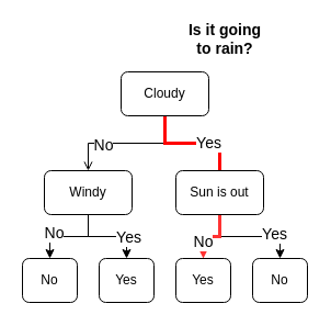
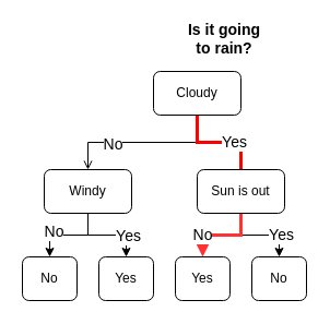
  <mxCell id="0" />
  <mxCell id="1" parent="0" />
  <mxCell id="2" style="edgeStyle=orthogonalEdgeStyle;rounded=0;orthogonalLoop=1;jettySize=auto;html=1;exitX=0.5;exitY=1;exitDx=0;exitDy=0;entryX=0.5;entryY=0;entryDx=0;entryDy=0;endArrow=open;" edge="1" parent="1" source="6" target="17"><mxGeometry relative="1" as="geometry" /></mxCell>
  <mxCell id="3" value="No" style="edgeLabel;html=1;align=center;verticalAlign=middle;resizable=0;points=[];fontSize=14;" vertex="1" connectable="0" parent="2"><mxGeometry x="0.367" y="1" relative="1" as="geometry"><mxPoint as="offset" /></mxGeometry></mxCell>
  <mxCell id="4" style="edgeStyle=orthogonalEdgeStyle;rounded=0;orthogonalLoop=1;jettySize=auto;html=1;exitX=0.5;exitY=1;exitDx=0;exitDy=0;entryX=0.5;entryY=0;entryDx=0;entryDy=0;strokeColor=#FF0000;strokeWidth=3;endArrow=none;" edge="1" parent="1" source="6" target="12"><mxGeometry relative="1" as="geometry" /></mxCell>
  <mxCell id="5" value="Yes" style="edgeLabel;html=1;align=center;verticalAlign=middle;resizable=0;points=[];fontSize=14;" vertex="1" connectable="0" parent="4"><mxGeometry x="0.283" y="1" relative="1" as="geometry"><mxPoint as="offset" /></mxGeometry></mxCell>
- <mxCell id="6" value="Cloudy" style="rounded=1;whiteSpace=wrap;html=1;" parent="1" vertex="1"><mxGeometry x="110" y="65" width="80" height="40" as="geometry" /></mxCell>
+ <mxCell id="6" value="Cloudy" style="rounded=1;whiteSpace=wrap;html=1;" parent="1" vertex="1"><mxGeometry x="140" y="65" width="80" height="40" as="geometry" /></mxCell>
  <mxCell id="7" value="&lt;font style=&quot;font-size: 14px&quot;&gt;&lt;b&gt;Is it going to rain?&lt;/b&gt;&lt;/font&gt;" style="text;html=1;strokeColor=none;fillColor=none;align=center;verticalAlign=middle;whiteSpace=wrap;rounded=0;" vertex="1" parent="1"><mxGeometry x="165" y="20" width="80" height="30" as="geometry" /></mxCell>
  <mxCell id="8" style="edgeStyle=orthogonalEdgeStyle;rounded=0;orthogonalLoop=1;jettySize=auto;html=1;exitX=0.5;exitY=1;exitDx=0;exitDy=0;entryX=0.5;entryY=0;entryDx=0;entryDy=0;" edge="1" parent="1" source="12" target="20"><mxGeometry relative="1" as="geometry" /></mxCell>
  <mxCell id="9" value="Yes" style="edgeLabel;html=1;align=center;verticalAlign=middle;resizable=0;points=[];fontSize=14;" vertex="1" connectable="0" parent="8"><mxGeometry x="0.467" y="2" relative="1" as="geometry"><mxPoint x="-1" y="-1" as="offset" /></mxGeometry></mxCell>
  <mxCell id="10" style="edgeStyle=orthogonalEdgeStyle;rounded=0;orthogonalLoop=1;jettySize=auto;html=1;exitX=0.5;exitY=1;exitDx=0;exitDy=0;entryX=0.5;entryY=0;entryDx=0;entryDy=0;strokeWidth=3;strokeColor=#FF3333;" edge="1" parent="1" source="12" target="21"><mxGeometry relative="1" as="geometry" /></mxCell>
  <mxCell id="11" value="No" style="edgeLabel;html=1;align=center;verticalAlign=middle;resizable=0;points=[];fontSize=14;" vertex="1" connectable="0" parent="10"><mxGeometry x="0.467" y="-2" relative="1" as="geometry"><mxPoint x="1" y="-1" as="offset" /></mxGeometry></mxCell>
- <mxCell id="12" value="Sun is out" style="rounded=1;whiteSpace=wrap;html=1;" vertex="1" parent="1"><mxGeometry x="160" y="155" width="80" height="40" as="geometry" /></mxCell>
+ <mxCell id="12" value="Sun is out" style="rounded=1;whiteSpace=wrap;html=1;" vertex="1" parent="1"><mxGeometry x="180" y="155" width="80" height="40" as="geometry" /></mxCell>
  <mxCell id="13" style="edgeStyle=orthogonalEdgeStyle;rounded=0;orthogonalLoop=1;jettySize=auto;html=1;exitX=0.5;exitY=1;exitDx=0;exitDy=0;entryX=0.5;entryY=0;entryDx=0;entryDy=0;" edge="1" parent="1" source="17" target="19"><mxGeometry relative="1" as="geometry" /></mxCell>
  <mxCell id="14" value="Yes" style="edgeLabel;html=1;align=center;verticalAlign=middle;resizable=0;points=[];fontSize=14;" vertex="1" connectable="0" parent="13"><mxGeometry x="0.467" y="1" relative="1" as="geometry"><mxPoint as="offset" /></mxGeometry></mxCell>
  <mxCell id="15" style="edgeStyle=orthogonalEdgeStyle;rounded=0;orthogonalLoop=1;jettySize=auto;html=1;exitX=0.5;exitY=1;exitDx=0;exitDy=0;entryX=0.5;entryY=0;entryDx=0;entryDy=0;" edge="1" parent="1" target="18"><mxGeometry relative="1" as="geometry"><mxPoint x="80" y="205" as="sourcePoint" /><Array as="points"><mxPoint x="80" y="215" /><mxPoint x="45" y="215" /></Array></mxGeometry></mxCell>
  <mxCell id="16" value="No" style="edgeLabel;html=1;align=center;verticalAlign=middle;resizable=0;points=[];fontSize=14;" vertex="1" connectable="0" parent="15"><mxGeometry x="0.292" y="-4" relative="1" as="geometry"><mxPoint as="offset" /></mxGeometry></mxCell>
  <mxCell id="17" value="Windy" style="rounded=1;whiteSpace=wrap;html=1;" vertex="1" parent="1"><mxGeometry x="40" y="155" width="80" height="40" as="geometry" /></mxCell>
  <mxCell id="18" value="No" style="rounded=1;whiteSpace=wrap;html=1;" vertex="1" parent="1"><mxGeometry y="235" width="50" height="40" as="geometry" x="20" /></mxCell>
  <mxCell id="19" value="Yes" style="rounded=1;whiteSpace=wrap;html=1;" vertex="1" parent="1"><mxGeometry x="90" y="235" width="50" height="40" as="geometry" /></mxCell>
  <mxCell id="20" value="No" style="rounded=1;whiteSpace=wrap;html=1;" vertex="1" parent="1"><mxGeometry x="230" y="235" width="50" height="40" as="geometry" /></mxCell>
  <mxCell id="21" value="Yes" style="rounded=1;whiteSpace=wrap;html=1;" vertex="1" parent="1"><mxGeometry x="160" y="235" width="50" height="40" as="geometry" /></mxCell>
